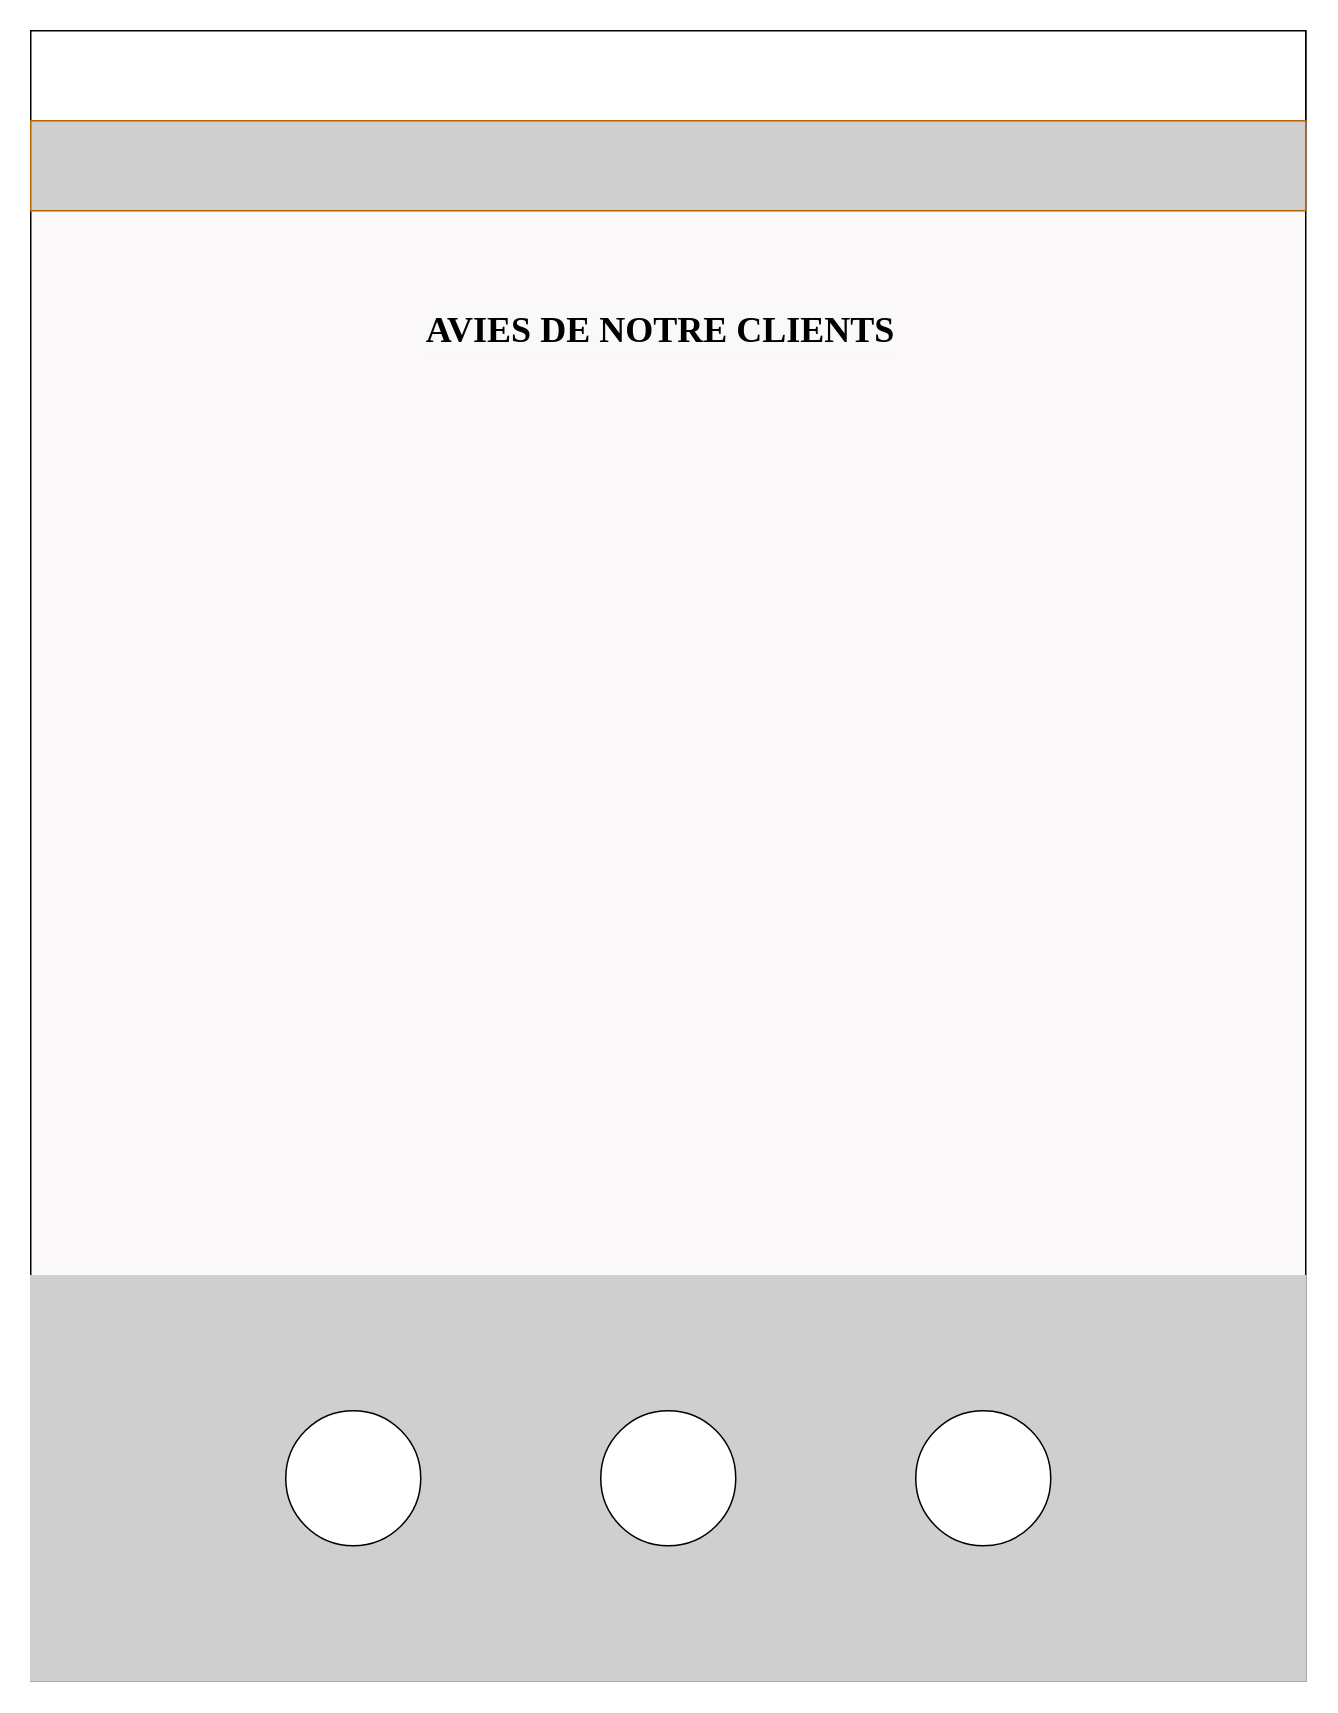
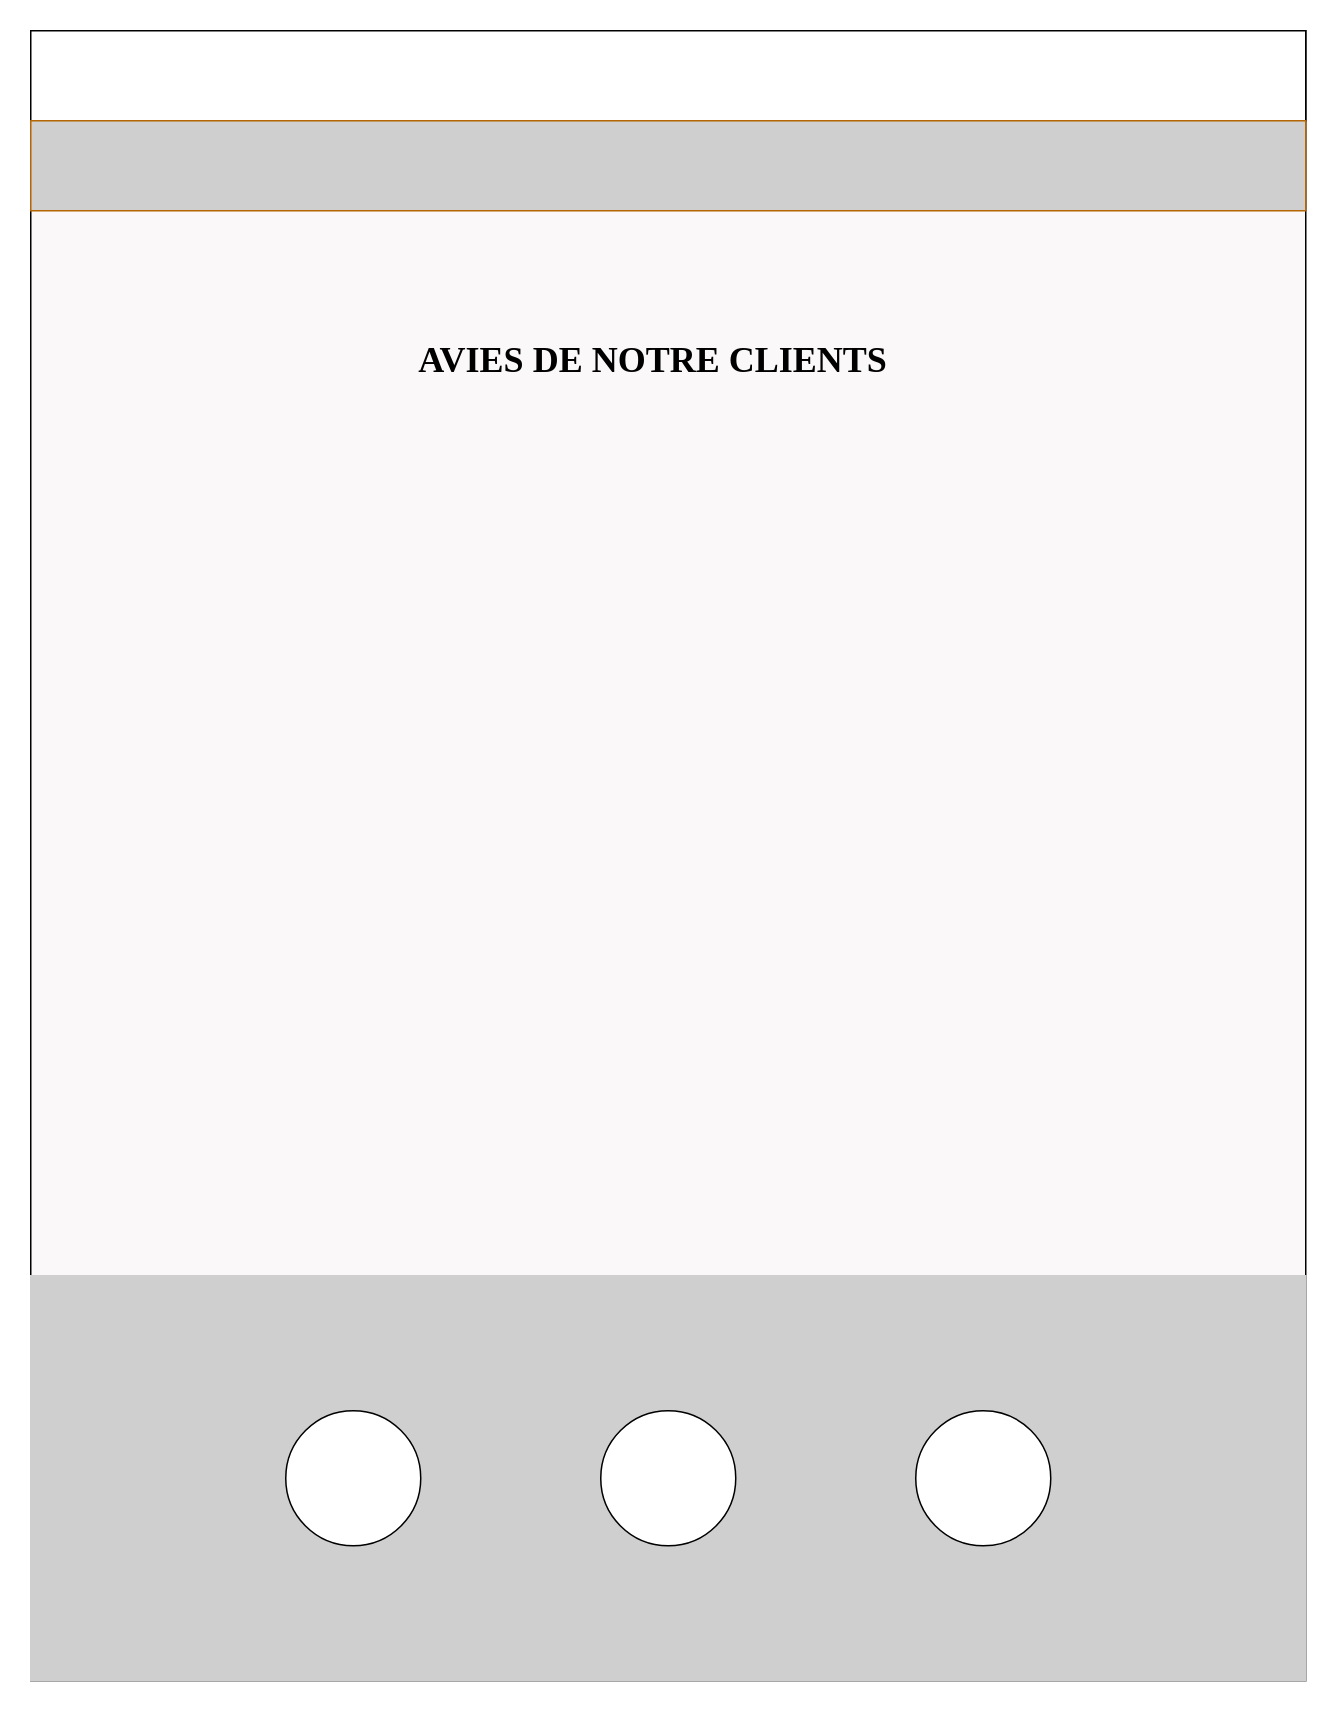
  <mxCell id="0" />
  <mxCell id="1" parent="0" />
  <mxCell id="2" value="" style="rounded=0;whiteSpace=wrap;html=1;gradientDirection=radial;fillColor=#FAF8F8;shadow=0;" parent="1" vertex="1"><mxGeometry width="850" height="1100" as="geometry" x="20" y="20" /></mxCell>
  <mxCell id="3" value="" style="rounded=0;whiteSpace=wrap;html=1;gradientDirection=radial;" parent="1" vertex="1"><mxGeometry width="850" height="60" as="geometry" x="20" y="20" /></mxCell>
  <mxCell id="4" value="" style="rounded=0;whiteSpace=wrap;html=1;gradientDirection=radial;fillColor=#CFCFCF;strokeColor=#b46504;" parent="1" vertex="1"><mxGeometry y="80" width="850" height="60" as="geometry" x="20" /></mxCell>
- <mxCell id="5" value="AVIES DE NOTRE CLIENTS" style="rounded=0;whiteSpace=wrap;html=1;shadow=0;glass=0;labelBackgroundColor=#FAF8F8;fontFamily=Georgia;fontColor=#000000;fillColor=none;gradientColor=none;gradientDirection=radial;labelBorderColor=none;fontStyle=1;dashed=1;dashPattern=1 4;opacity=0;fontSize=24;" parent="1" vertex="1"><mxGeometry x="210" y="180" width="460" height="80" as="geometry" /></mxCell>
+ <mxCell id="5" value="AVIES DE NOTRE CLIENTS" style="rounded=0;whiteSpace=wrap;html=1;shadow=0;glass=0;labelBackgroundColor=#FAF8F8;fontFamily=Georgia;fontColor=#000000;fillColor=none;gradientColor=none;gradientDirection=radial;labelBorderColor=none;fontStyle=1;dashed=1;dashPattern=1 4;opacity=0;fontSize=24;" parent="1" vertex="1"><mxGeometry x="205" y="200" width="460" height="80" as="geometry" /></mxCell>
  <mxCell id="6" value="" style="rounded=0;whiteSpace=wrap;html=1;shadow=0;glass=0;labelBackgroundColor=#FAF8F8;labelBorderColor=none;strokeColor=#CFCFCF;fontFamily=Georgia;fontSize=24;fontColor=#000000;fillColor=#CFCFCF;gradientColor=none;gradientDirection=radial;" parent="1" vertex="1"><mxGeometry y="850" width="850" height="270" as="geometry" x="20" /></mxCell>
  <mxCell id="7" value="" style="ellipse;whiteSpace=wrap;html=1;" vertex="1" parent="1"><mxGeometry x="400" y="940" width="90" height="90" as="geometry" /></mxCell>
  <mxCell id="8" value="" style="ellipse;whiteSpace=wrap;html=1;" vertex="1" parent="1"><mxGeometry x="190" y="940" width="90" height="90" as="geometry" /></mxCell>
  <mxCell id="9" value="" style="ellipse;whiteSpace=wrap;html=1;" vertex="1" parent="1"><mxGeometry x="610" y="940" width="90" height="90" as="geometry" /></mxCell>
